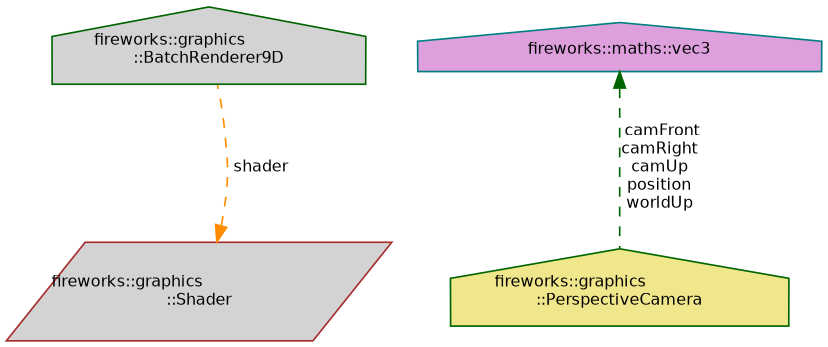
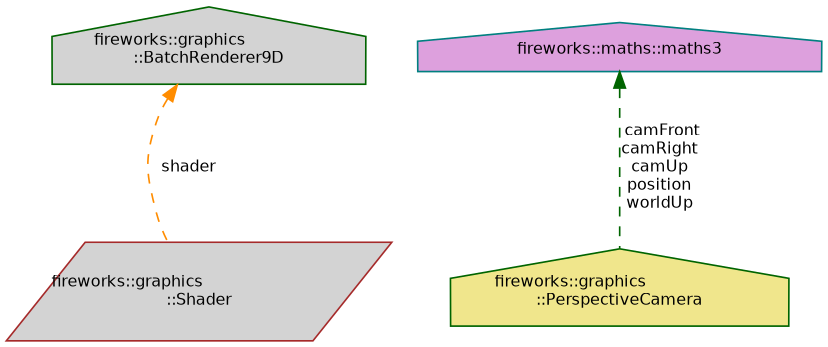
  digraph {
    node [color=darkgreen fillcolor=lightgrey fontname=Helvetica fontsize=10 shape=house style=filled]
    edge [dir=back fontname=Helvetica fontsize=10 labelfontname=Helvetica labelfontsize=10 style=dashed]
    n1 [fontcolor=black height=0.2 label="fireworks::graphics\l::BatchRenderer9D" width=0.4]
    n2 [fillcolor=khaki height=0.2 label="fireworks::graphics\l::PerspectiveCamera" width=0.4]
-   n3 [color=teal fillcolor=plum height=0.2 label="fireworks::maths::vec3" width=0.4]
+   n3 [color=teal fillcolor=plum height=0.2 label="fireworks::maths::maths3" width=0.4]
    n4 [color=brown height=0.2 label="fireworks::graphics\l::Shader" shape=parallelogram width=0.4]
    n3 -> n2 [color=darkgreen label=" camFront\ncamRight\ncamUp\nposition\nworldUp"]
-   n4 -> n1 [color=darkorange label=" shader"]
+   n1 -> n4 [color=darkorange label=" shader"]
  }
